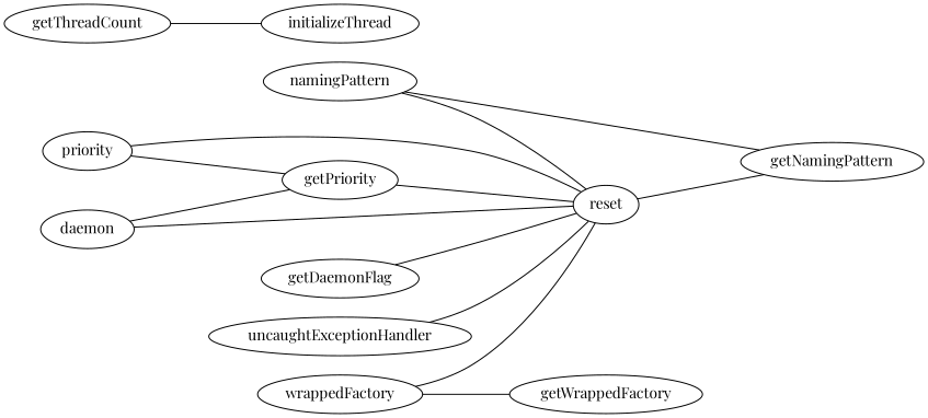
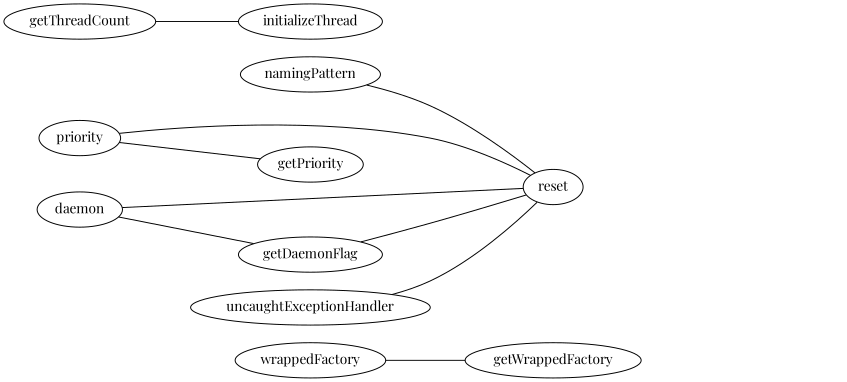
  strict graph {
    fontname="Playfair Display"
    rankdir=LR
    node [fontname="Playfair Display"]
    edge [fontname="Playfair Display"]
    namingPattern
    reset
-   getNamingPattern
    priority
    getPriority
    getThreadCount
    initializeThread
    uncaughtExceptionHandler
    wrappedFactory
    getWrappedFactory
    daemon
    getDaemonFlag
    namingPattern -- reset
-   namingPattern -- getNamingPattern
-   reset -- getNamingPattern
    priority -- reset
    priority -- getPriority
-   getPriority -- reset
    getThreadCount -- initializeThread
    uncaughtExceptionHandler -- reset
-   wrappedFactory -- reset
    wrappedFactory -- getWrappedFactory
    daemon -- reset
-   daemon -- getPriority
+   daemon -- getDaemonFlag
    getDaemonFlag -- reset
  }
